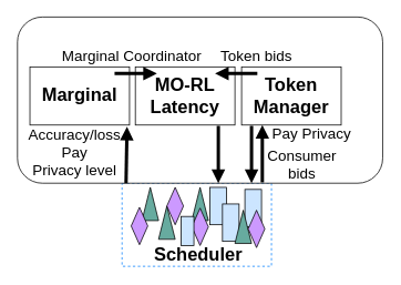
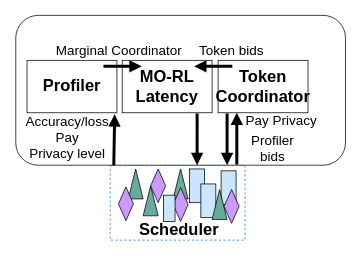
  <mxCell id="0" />
  <mxCell id="1" parent="0" />
  <mxCell id="2" value="" style="rounded=0;whiteSpace=wrap;html=1;fillColor=none;dashed=1;strokeColor=#007FFF;" parent="1" vertex="1"><mxGeometry x="146" y="220" width="180" height="100" as="geometry" /></mxCell>
  <mxCell id="3" value="" style="triangle;whiteSpace=wrap;html=1;fillColor=#67AB9F;direction=north;" parent="1" vertex="1"><mxGeometry x="170" y="225" width="20" height="40" as="geometry" /></mxCell>
  <mxCell id="4" value="" style="triangle;whiteSpace=wrap;html=1;fillColor=#67AB9F;direction=north;" parent="1" vertex="1"><mxGeometry x="190" y="247.5" width="20" height="40" as="geometry" /></mxCell>
  <mxCell id="5" value="" style="triangle;whiteSpace=wrap;html=1;fillColor=#67AB9F;direction=north;" parent="1" vertex="1"><mxGeometry x="230" y="225" width="20" height="40" as="geometry" /></mxCell>
  <mxCell id="6" value="" style="shape=hexagon;perimeter=hexagonPerimeter2;whiteSpace=wrap;html=1;fixedSize=1;fillColor=#CC99FF;" parent="1" vertex="1"><mxGeometry x="200" y="225" width="20" height="45" as="geometry" /></mxCell>
  <mxCell id="7" value="" style="shape=hexagon;perimeter=hexagonPerimeter2;whiteSpace=wrap;html=1;fixedSize=1;fillColor=#CC99FF;" parent="1" vertex="1"><mxGeometry x="157" y="249" width="20" height="45" as="geometry" /></mxCell>
  <mxCell id="8" value="" style="shape=hexagon;perimeter=hexagonPerimeter2;whiteSpace=wrap;html=1;fixedSize=1;fillColor=#CC99FF;size=10;" parent="1" vertex="1"><mxGeometry x="230" y="250" width="20" height="45" as="geometry" /></mxCell>
  <mxCell id="9" value="" style="rounded=0;whiteSpace=wrap;html=1;fillColor=#CCE5FF;direction=south;" parent="1" vertex="1"><mxGeometry x="217" y="260" width="15.56" height="35" as="geometry" /></mxCell>
  <mxCell id="10" value="" style="rounded=0;whiteSpace=wrap;html=1;fillColor=#CCE5FF;direction=south;" parent="1" vertex="1"><mxGeometry x="252" y="225" width="20" height="45" as="geometry" /></mxCell>
  <mxCell id="11" value="" style="rounded=0;whiteSpace=wrap;html=1;fillColor=#CCE5FF;direction=south;" parent="1" vertex="1"><mxGeometry x="267" y="245" width="20" height="45" as="geometry" /></mxCell>
  <mxCell id="12" value="" style="rounded=1;whiteSpace=wrap;html=1;" vertex="1" parent="1"><mxGeometry x="20" y="20" width="440" height="200" as="geometry" /></mxCell>
- <mxCell id="13" value="&lt;font size=&quot;1&quot; style=&quot;&quot;&gt;&lt;b style=&quot;font-size: 22px;&quot;&gt;Marginal&lt;/b&gt;&lt;/font&gt;" style="rounded=0;whiteSpace=wrap;html=1;fillColor=none;" parent="1" vertex="1"><mxGeometry x="35" y="80" width="120" height="70" as="geometry" /></mxCell>
+ <mxCell id="13" value="&lt;font size=&quot;1&quot; style=&quot;&quot;&gt;&lt;b style=&quot;font-size: 22px;&quot;&gt;Profiler&lt;/b&gt;&lt;/font&gt;" style="rounded=0;whiteSpace=wrap;html=1;fillColor=none;" parent="1" vertex="1"><mxGeometry x="35" y="80" width="120" height="70" as="geometry" /></mxCell>
  <mxCell id="14" value="&lt;font style=&quot;font-size: 22px;&quot;&gt;&lt;b&gt;MO-RL Latency&lt;/b&gt;&lt;/font&gt;" style="rounded=0;whiteSpace=wrap;html=1;fillColor=none;" parent="1" vertex="1"><mxGeometry x="162" y="80" width="120" height="70" as="geometry" /></mxCell>
- <mxCell id="15" value="&lt;b style=&quot;font-size: 22px;&quot;&gt;Token&lt;br&gt;Manager&lt;/b&gt;" style="rounded=0;whiteSpace=wrap;html=1;fillColor=none;" parent="1" vertex="1"><mxGeometry x="290" y="80" width="120" height="70" as="geometry" /></mxCell>
+ <mxCell id="15" value="&lt;b style=&quot;font-size: 22px;&quot;&gt;Token&lt;br&gt;Coordinator&lt;/b&gt;" style="rounded=0;whiteSpace=wrap;html=1;fillColor=none;" parent="1" vertex="1"><mxGeometry x="290" y="80" width="120" height="70" as="geometry" /></mxCell>
  <mxCell id="16" value="" style="endArrow=block;html=1;rounded=0;strokeWidth=4;endFill=1;exitX=0.27;exitY=1;exitDx=0;exitDy=0;exitPerimeter=0;" parent="1" edge="1"><mxGeometry width="50" height="50" relative="1" as="geometry"><mxPoint x="150.8" y="220" as="sourcePoint" /><mxPoint x="152" y="152" as="targetPoint" /></mxGeometry></mxCell>
  <mxCell id="17" value="" style="endArrow=block;html=1;rounded=0;strokeWidth=4;endFill=1;exitX=0.846;exitY=0.013;exitDx=0;exitDy=0;exitPerimeter=0;" parent="1" edge="1"><mxGeometry width="50" height="50" relative="1" as="geometry"><mxPoint x="137" y="88.04" as="sourcePoint" /><mxPoint x="188" y="88" as="targetPoint" /></mxGeometry></mxCell>
  <mxCell id="18" value="" style="endArrow=block;html=1;rounded=0;strokeWidth=4;endFill=1;exitX=0.846;exitY=0.013;exitDx=0;exitDy=0;exitPerimeter=0;" parent="1" edge="1"><mxGeometry width="50" height="50" relative="1" as="geometry"><mxPoint x="309" y="88" as="sourcePoint" /><mxPoint x="258" y="88.04" as="targetPoint" /></mxGeometry></mxCell>
  <mxCell id="19" value="&lt;font style=&quot;font-size: 18px;&quot;&gt;Token bids&lt;/font&gt;" style="text;html=1;strokeColor=none;fillColor=none;align=center;verticalAlign=middle;whiteSpace=wrap;rounded=0;dashed=1;" parent="1" vertex="1"><mxGeometry x="258" y="53" width="100" height="30" as="geometry" /></mxCell>
  <mxCell id="20" value="" style="endArrow=block;html=1;rounded=0;strokeWidth=4;endFill=1;exitX=0.846;exitY=0.013;exitDx=0;exitDy=0;exitPerimeter=0;" parent="1" edge="1"><mxGeometry width="50" height="50" relative="1" as="geometry"><mxPoint x="315" y="219.04" as="sourcePoint" /><mxPoint x="315.02" y="150" as="targetPoint" /></mxGeometry></mxCell>
  <mxCell id="21" value="" style="endArrow=block;html=1;rounded=0;strokeWidth=4;endFill=1;exitX=0.846;exitY=0.013;exitDx=0;exitDy=0;exitPerimeter=0;" parent="1" edge="1"><mxGeometry width="50" height="50" relative="1" as="geometry"><mxPoint x="302.02" y="150.96" as="sourcePoint" /><mxPoint x="302" y="220" as="targetPoint" /><Array as="points"><mxPoint x="302" y="180" /></Array></mxGeometry></mxCell>
  <mxCell id="22" value="&lt;font size=&quot;1&quot; style=&quot;&quot;&gt;&lt;span style=&quot;font-size: 18px;&quot;&gt;Pay Privacy&lt;/span&gt;&lt;/font&gt;" style="text;html=1;strokeColor=none;fillColor=none;align=center;verticalAlign=middle;whiteSpace=wrap;rounded=0;dashed=1;" parent="1" vertex="1"><mxGeometry x="311" y="146" width="127" height="30" as="geometry" /></mxCell>
- <mxCell id="23" value="&lt;font style=&quot;font-size: 18px;&quot;&gt;Consumer&lt;br&gt;bids&lt;br&gt;&lt;/font&gt;" style="text;html=1;strokeColor=none;fillColor=none;align=center;verticalAlign=middle;whiteSpace=wrap;rounded=0;dashed=1;" parent="1" vertex="1"><mxGeometry x="313" y="185" width="100" height="25" as="geometry" /></mxCell>
+ <mxCell id="23" value="&lt;font style=&quot;font-size: 18px;&quot;&gt;Profiler&lt;br&gt;bids&lt;br&gt;&lt;/font&gt;" style="text;html=1;strokeColor=none;fillColor=none;align=center;verticalAlign=middle;whiteSpace=wrap;rounded=0;dashed=1;" parent="1" vertex="1"><mxGeometry x="313" y="185" width="100" height="25" as="geometry" /></mxCell>
  <mxCell id="24" value="&lt;font style=&quot;font-size: 18px;&quot;&gt;Marginal Coordinator&lt;/font&gt;" style="text;html=1;strokeColor=none;fillColor=none;align=center;verticalAlign=middle;whiteSpace=wrap;rounded=0;dashed=1;" parent="1" vertex="1"><mxGeometry x="58" y="53" width="200" height="30" as="geometry" /></mxCell>
  <mxCell id="25" value="&lt;span style=&quot;font-size: 22px;&quot;&gt;&lt;b&gt;Scheduler&lt;/b&gt;&lt;/span&gt;" style="text;html=1;strokeColor=none;fillColor=none;align=center;verticalAlign=middle;whiteSpace=wrap;rounded=0;" vertex="1" parent="1"><mxGeometry x="168" y="291" width="140" height="30" as="geometry" /></mxCell>
  <mxCell id="26" value="&lt;font style=&quot;font-size: 18px;&quot;&gt;Accuracy/loss&lt;br&gt;Pay&lt;br&gt;Privacy level&lt;br&gt;&lt;/font&gt;" style="text;html=1;strokeColor=none;fillColor=none;align=center;verticalAlign=middle;whiteSpace=wrap;rounded=0;dashed=1;" vertex="1" parent="1"><mxGeometry x="39" y="171" width="100" height="25" as="geometry" /></mxCell>
  <mxCell id="27" value="" style="endArrow=block;html=1;rounded=0;strokeWidth=4;endFill=1;exitX=0.846;exitY=0.013;exitDx=0;exitDy=0;exitPerimeter=0;" edge="1" parent="1"><mxGeometry width="50" height="50" relative="1" as="geometry"><mxPoint x="262.02" y="150.96" as="sourcePoint" /><mxPoint x="262" y="220" as="targetPoint" /><Array as="points"><mxPoint x="262" y="180" /></Array></mxGeometry></mxCell>
  <mxCell id="28" value="" style="rounded=0;whiteSpace=wrap;html=1;fillColor=#CCE5FF;direction=south;" vertex="1" parent="1"><mxGeometry x="294" y="227.5" width="20" height="45" as="geometry" /></mxCell>
  <mxCell id="29" value="" style="triangle;whiteSpace=wrap;html=1;fillColor=#67AB9F;direction=north;" vertex="1" parent="1"><mxGeometry x="282" y="252.5" width="20" height="40" as="geometry" /></mxCell>
  <mxCell id="30" value="" style="shape=hexagon;perimeter=hexagonPerimeter2;whiteSpace=wrap;html=1;fixedSize=1;fillColor=#CC99FF;size=50;" vertex="1" parent="1"><mxGeometry x="298" y="252.5" width="20" height="45" as="geometry" /></mxCell>
